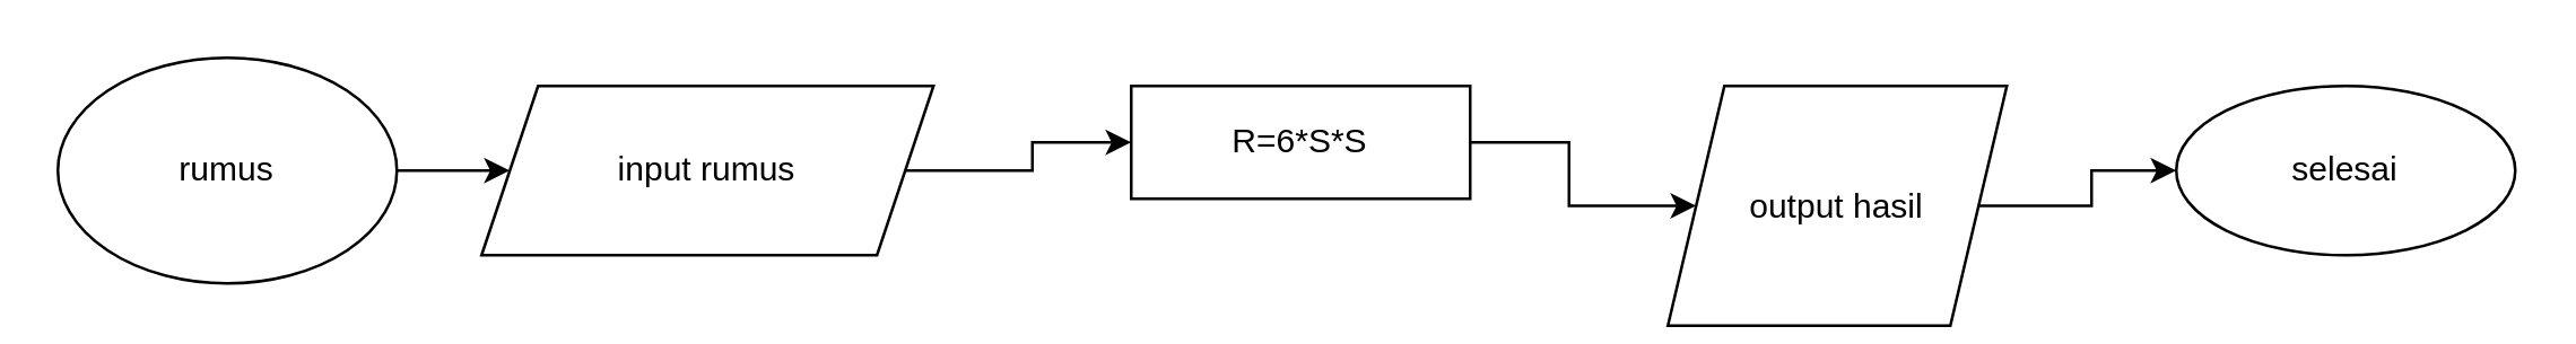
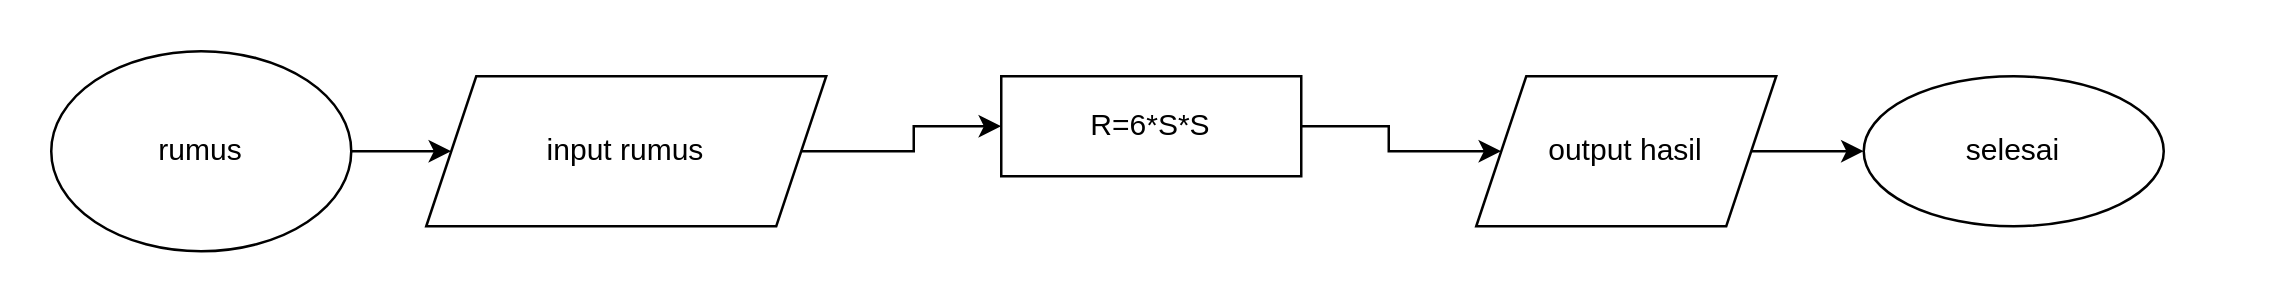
  <mxCell id="0" />
  <mxCell id="1" parent="0" />
  <mxCell id="2" style="edgeStyle=orthogonalEdgeStyle;rounded=0;orthogonalLoop=1;jettySize=auto;html=1;" edge="1" parent="1" source="3" target="5"><mxGeometry relative="1" as="geometry"><mxPoint x="490" y="40" as="targetPoint" /></mxGeometry></mxCell>
  <mxCell id="3" value="rumus" style="ellipse;whiteSpace=wrap;html=1;" vertex="1" parent="1"><mxGeometry x="20" y="20" width="120" height="80" as="geometry" /></mxCell>
  <mxCell id="4" style="edgeStyle=orthogonalEdgeStyle;rounded=0;orthogonalLoop=1;jettySize=auto;html=1;entryX=0;entryY=0.5;entryDx=0;entryDy=0;" edge="1" parent="1" source="5" target="7"><mxGeometry relative="1" as="geometry"><mxPoint x="640" y="40" as="targetPoint" /></mxGeometry></mxCell>
  <mxCell id="5" value="input rumus" style="shape=parallelogram;perimeter=parallelogramPerimeter;whiteSpace=wrap;html=1;fixedSize=1;" vertex="1" parent="1"><mxGeometry x="170" y="30" width="160" height="60" as="geometry" /></mxCell>
  <mxCell id="6" style="edgeStyle=orthogonalEdgeStyle;rounded=0;orthogonalLoop=1;jettySize=auto;html=1;entryX=0;entryY=0.5;entryDx=0;entryDy=0;" edge="1" parent="1" source="7" target="9"><mxGeometry relative="1" as="geometry"><mxPoint x="900" y="40" as="targetPoint" /></mxGeometry></mxCell>
  <mxCell id="7" value="R=6*S*S" style="rounded=0;whiteSpace=wrap;html=1;" vertex="1" parent="1"><mxGeometry x="400" y="30" width="120" height="40" as="geometry" /></mxCell>
  <mxCell id="8" value="" style="edgeStyle=orthogonalEdgeStyle;rounded=0;orthogonalLoop=1;jettySize=auto;html=1;" edge="1" parent="1" source="9" target="10"><mxGeometry relative="1" as="geometry" /></mxCell>
- <mxCell id="9" value="output hasil" style="shape=parallelogram;perimeter=parallelogramPerimeter;whiteSpace=wrap;html=1;fixedSize=1;" vertex="1" parent="1"><mxGeometry x="590" y="30" width="120" height="85" as="geometry" /></mxCell>
- <mxCell id="10" value="selesai" style="ellipse;whiteSpace=wrap;html=1;" vertex="1" parent="1"><mxGeometry x="770" y="30" width="120" height="60" as="geometry" /></mxCell>
+ <mxCell id="9" value="output hasil" style="shape=parallelogram;perimeter=parallelogramPerimeter;whiteSpace=wrap;html=1;fixedSize=1;" vertex="1" parent="1"><mxGeometry x="590" y="30" width="120" height="60" as="geometry" /></mxCell>
+ <mxCell id="10" value="selesai" style="ellipse;whiteSpace=wrap;html=1;" vertex="1" parent="1"><mxGeometry x="745" y="30" width="120" height="60" as="geometry" /></mxCell>
